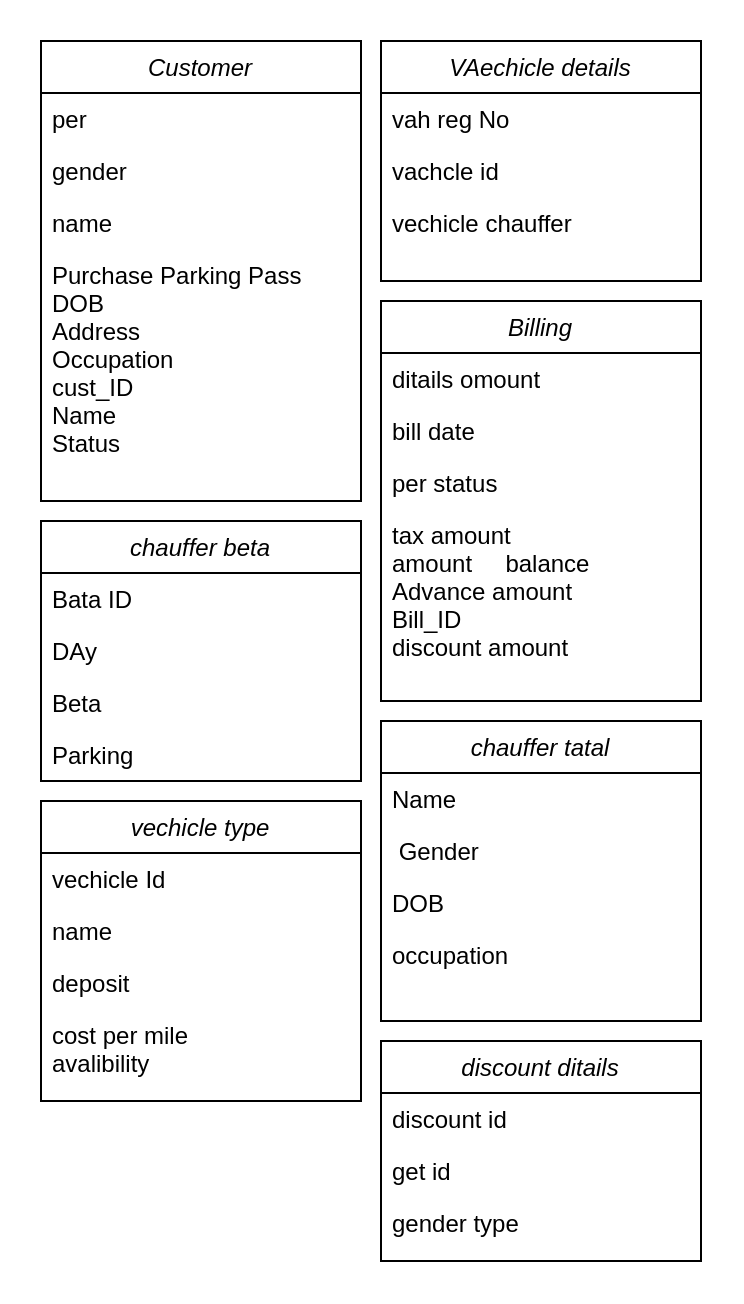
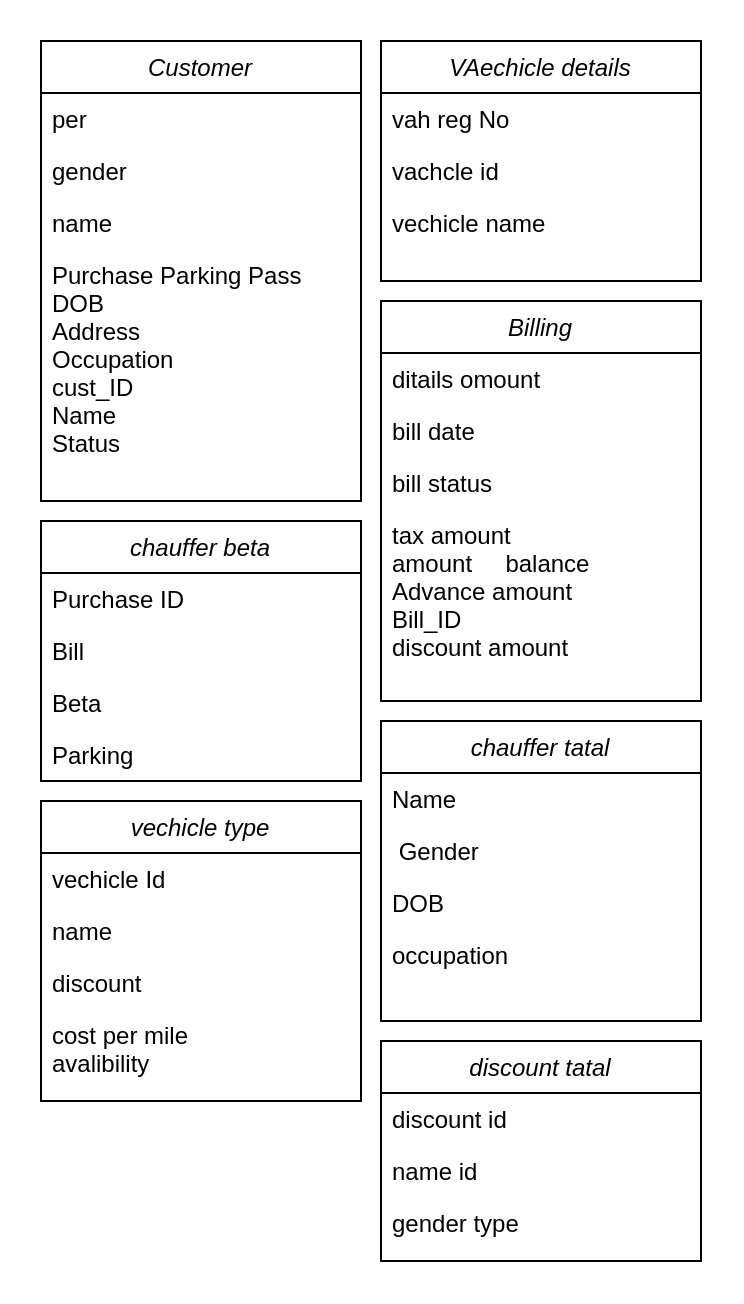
  <mxCell id="0" />
  <mxCell id="1" parent="0" />
  <mxCell id="2" value="Customer" style="swimlane;fontStyle=2;align=center;verticalAlign=top;childLayout=stackLayout;horizontal=1;startSize=26;horizontalStack=0;resizeParent=1;resizeLast=0;collapsible=1;marginBottom=0;rounded=0;shadow=0;strokeWidth=1;" parent="1" vertex="1"><mxGeometry x="20" y="20" width="160" height="230" as="geometry"><mxRectangle x="230" y="140" width="160" height="26" as="alternateBounds" /></mxGeometry></mxCell>
  <mxCell id="3" value="per" style="text;align=left;verticalAlign=top;spacingLeft=4;spacingRight=4;overflow=hidden;rotatable=0;points=[[0,0.5],[1,0.5]];portConstraint=eastwest;" parent="2" vertex="1"><mxGeometry y="26" width="160" height="26" as="geometry" /></mxCell>
  <mxCell id="4" value="gender" style="text;align=left;verticalAlign=top;spacingLeft=4;spacingRight=4;overflow=hidden;rotatable=0;points=[[0,0.5],[1,0.5]];portConstraint=eastwest;rounded=0;shadow=0;html=0;" parent="2" vertex="1"><mxGeometry y="52" width="160" height="26" as="geometry" /></mxCell>
  <mxCell id="5" value="name" style="text;align=left;verticalAlign=top;spacingLeft=4;spacingRight=4;overflow=hidden;rotatable=0;points=[[0,0.5],[1,0.5]];portConstraint=eastwest;rounded=0;shadow=0;html=0;" parent="2" vertex="1"><mxGeometry y="78" width="160" height="26" as="geometry" /></mxCell>
  <mxCell id="6" value="Purchase Parking Pass&#10;DOB&#10;Address&#10;Occupation&#10;cust_ID&#10;Name&#10;Status&#10;" style="text;align=left;verticalAlign=top;spacingLeft=4;spacingRight=4;overflow=hidden;rotatable=0;points=[[0,0.5],[1,0.5]];portConstraint=eastwest;" parent="2" vertex="1"><mxGeometry y="104" width="160" height="126" as="geometry" /></mxCell>
  <mxCell id="7" value="VAechicle details" style="swimlane;fontStyle=2;align=center;verticalAlign=top;childLayout=stackLayout;horizontal=1;startSize=26;horizontalStack=0;resizeParent=1;resizeLast=0;collapsible=1;marginBottom=0;rounded=0;shadow=0;strokeWidth=1;" vertex="1" parent="1"><mxGeometry x="190" y="20" width="160" height="120" as="geometry"><mxRectangle x="230" y="140" width="160" height="26" as="alternateBounds" /></mxGeometry></mxCell>
  <mxCell id="8" value="vah reg No" style="text;align=left;verticalAlign=top;spacingLeft=4;spacingRight=4;overflow=hidden;rotatable=0;points=[[0,0.5],[1,0.5]];portConstraint=eastwest;" vertex="1" parent="7"><mxGeometry y="26" width="160" height="26" as="geometry" /></mxCell>
  <mxCell id="9" value="vachcle id" style="text;align=left;verticalAlign=top;spacingLeft=4;spacingRight=4;overflow=hidden;rotatable=0;points=[[0,0.5],[1,0.5]];portConstraint=eastwest;rounded=0;shadow=0;html=0;" vertex="1" parent="7"><mxGeometry y="52" width="160" height="26" as="geometry" /></mxCell>
- <mxCell id="10" value="vechicle chauffer" style="text;align=left;verticalAlign=top;spacingLeft=4;spacingRight=4;overflow=hidden;rotatable=0;points=[[0,0.5],[1,0.5]];portConstraint=eastwest;rounded=0;shadow=0;html=0;" vertex="1" parent="7"><mxGeometry y="78" width="160" height="26" as="geometry" /></mxCell>
+ <mxCell id="10" value="vechicle name" style="text;align=left;verticalAlign=top;spacingLeft=4;spacingRight=4;overflow=hidden;rotatable=0;points=[[0,0.5],[1,0.5]];portConstraint=eastwest;rounded=0;shadow=0;html=0;" vertex="1" parent="7"><mxGeometry y="78" width="160" height="26" as="geometry" /></mxCell>
  <mxCell id="11" value="Billing" style="swimlane;fontStyle=2;align=center;verticalAlign=top;childLayout=stackLayout;horizontal=1;startSize=26;horizontalStack=0;resizeParent=1;resizeLast=0;collapsible=1;marginBottom=0;rounded=0;shadow=0;strokeWidth=1;" vertex="1" parent="1"><mxGeometry x="190" y="150" width="160" height="200" as="geometry"><mxRectangle x="230" y="140" width="160" height="26" as="alternateBounds" /></mxGeometry></mxCell>
  <mxCell id="12" value="ditails omount" style="text;align=left;verticalAlign=top;spacingLeft=4;spacingRight=4;overflow=hidden;rotatable=0;points=[[0,0.5],[1,0.5]];portConstraint=eastwest;" vertex="1" parent="11"><mxGeometry y="26" width="160" height="26" as="geometry" /></mxCell>
  <mxCell id="13" value="bill date" style="text;align=left;verticalAlign=top;spacingLeft=4;spacingRight=4;overflow=hidden;rotatable=0;points=[[0,0.5],[1,0.5]];portConstraint=eastwest;rounded=0;shadow=0;html=0;" vertex="1" parent="11"><mxGeometry y="52" width="160" height="26" as="geometry" /></mxCell>
- <mxCell id="14" value="per status" style="text;align=left;verticalAlign=top;spacingLeft=4;spacingRight=4;overflow=hidden;rotatable=0;points=[[0,0.5],[1,0.5]];portConstraint=eastwest;rounded=0;shadow=0;html=0;" vertex="1" parent="11"><mxGeometry y="78" width="160" height="26" as="geometry" /></mxCell>
+ <mxCell id="14" value="bill status" style="text;align=left;verticalAlign=top;spacingLeft=4;spacingRight=4;overflow=hidden;rotatable=0;points=[[0,0.5],[1,0.5]];portConstraint=eastwest;rounded=0;shadow=0;html=0;" vertex="1" parent="11"><mxGeometry y="78" width="160" height="26" as="geometry" /></mxCell>
  <mxCell id="15" value="tax amount&#10;amount     balance&#10;Advance amount&#10;Bill_ID&#10;discount amount&#10;" style="text;align=left;verticalAlign=top;spacingLeft=4;spacingRight=4;overflow=hidden;rotatable=0;points=[[0,0.5],[1,0.5]];portConstraint=eastwest;" vertex="1" parent="11"><mxGeometry y="104" width="160" height="76" as="geometry" /></mxCell>
  <mxCell id="16" value="chauffer beta&#10;" style="swimlane;fontStyle=2;align=center;verticalAlign=top;childLayout=stackLayout;horizontal=1;startSize=26;horizontalStack=0;resizeParent=1;resizeLast=0;collapsible=1;marginBottom=0;rounded=0;shadow=0;strokeWidth=1;" vertex="1" parent="1"><mxGeometry x="20" y="260" width="160" height="130" as="geometry"><mxRectangle x="230" y="140" width="160" height="26" as="alternateBounds" /></mxGeometry></mxCell>
- <mxCell id="17" value="Bata ID" style="text;align=left;verticalAlign=top;spacingLeft=4;spacingRight=4;overflow=hidden;rotatable=0;points=[[0,0.5],[1,0.5]];portConstraint=eastwest;" vertex="1" parent="16"><mxGeometry y="26" width="160" height="26" as="geometry" /></mxCell>
- <mxCell id="18" value="DAy" style="text;align=left;verticalAlign=top;spacingLeft=4;spacingRight=4;overflow=hidden;rotatable=0;points=[[0,0.5],[1,0.5]];portConstraint=eastwest;rounded=0;shadow=0;html=0;" vertex="1" parent="16"><mxGeometry y="52" width="160" height="26" as="geometry" /></mxCell>
+ <mxCell id="17" value="Purchase ID" style="text;align=left;verticalAlign=top;spacingLeft=4;spacingRight=4;overflow=hidden;rotatable=0;points=[[0,0.5],[1,0.5]];portConstraint=eastwest;" vertex="1" parent="16"><mxGeometry y="26" width="160" height="26" as="geometry" /></mxCell>
+ <mxCell id="18" value="Bill" style="text;align=left;verticalAlign=top;spacingLeft=4;spacingRight=4;overflow=hidden;rotatable=0;points=[[0,0.5],[1,0.5]];portConstraint=eastwest;rounded=0;shadow=0;html=0;" vertex="1" parent="16"><mxGeometry y="52" width="160" height="26" as="geometry" /></mxCell>
  <mxCell id="19" value="Beta" style="text;align=left;verticalAlign=top;spacingLeft=4;spacingRight=4;overflow=hidden;rotatable=0;points=[[0,0.5],[1,0.5]];portConstraint=eastwest;rounded=0;shadow=0;html=0;" vertex="1" parent="16"><mxGeometry y="78" width="160" height="26" as="geometry" /></mxCell>
  <mxCell id="20" value="Parking" style="text;align=left;verticalAlign=top;spacingLeft=4;spacingRight=4;overflow=hidden;rotatable=0;points=[[0,0.5],[1,0.5]];portConstraint=eastwest;" vertex="1" parent="16"><mxGeometry y="104" width="160" height="16" as="geometry" /></mxCell>
  <mxCell id="21" value="chauffer tatal" style="swimlane;fontStyle=2;align=center;verticalAlign=top;childLayout=stackLayout;horizontal=1;startSize=26;horizontalStack=0;resizeParent=1;resizeLast=0;collapsible=1;marginBottom=0;rounded=0;shadow=0;strokeWidth=1;" vertex="1" parent="1"><mxGeometry x="190" y="360" width="160" height="150" as="geometry"><mxRectangle x="230" y="140" width="160" height="26" as="alternateBounds" /></mxGeometry></mxCell>
  <mxCell id="22" value="Name" style="text;align=left;verticalAlign=top;spacingLeft=4;spacingRight=4;overflow=hidden;rotatable=0;points=[[0,0.5],[1,0.5]];portConstraint=eastwest;" vertex="1" parent="21"><mxGeometry y="26" width="160" height="26" as="geometry" /></mxCell>
  <mxCell id="23" value=" Gender" style="text;align=left;verticalAlign=top;spacingLeft=4;spacingRight=4;overflow=hidden;rotatable=0;points=[[0,0.5],[1,0.5]];portConstraint=eastwest;rounded=0;shadow=0;html=0;" vertex="1" parent="21"><mxGeometry y="52" width="160" height="26" as="geometry" /></mxCell>
  <mxCell id="24" value="DOB" style="text;align=left;verticalAlign=top;spacingLeft=4;spacingRight=4;overflow=hidden;rotatable=0;points=[[0,0.5],[1,0.5]];portConstraint=eastwest;rounded=0;shadow=0;html=0;" vertex="1" parent="21"><mxGeometry y="78" width="160" height="26" as="geometry" /></mxCell>
  <mxCell id="25" value="occupation&#10;Status&#10;" style="text;align=left;verticalAlign=top;spacingLeft=4;spacingRight=4;overflow=hidden;rotatable=0;points=[[0,0.5],[1,0.5]];portConstraint=eastwest;" vertex="1" parent="21"><mxGeometry y="104" width="160" height="16" as="geometry" /></mxCell>
  <mxCell id="26" value="vechicle type" style="swimlane;fontStyle=2;align=center;verticalAlign=top;childLayout=stackLayout;horizontal=1;startSize=26;horizontalStack=0;resizeParent=1;resizeLast=0;collapsible=1;marginBottom=0;rounded=0;shadow=0;strokeWidth=1;" vertex="1" parent="1"><mxGeometry x="20" y="400" width="160" height="150" as="geometry"><mxRectangle x="230" y="140" width="160" height="26" as="alternateBounds" /></mxGeometry></mxCell>
  <mxCell id="27" value="vechicle Id" style="text;align=left;verticalAlign=top;spacingLeft=4;spacingRight=4;overflow=hidden;rotatable=0;points=[[0,0.5],[1,0.5]];portConstraint=eastwest;" vertex="1" parent="26"><mxGeometry y="26" width="160" height="26" as="geometry" /></mxCell>
  <mxCell id="28" value="name" style="text;align=left;verticalAlign=top;spacingLeft=4;spacingRight=4;overflow=hidden;rotatable=0;points=[[0,0.5],[1,0.5]];portConstraint=eastwest;rounded=0;shadow=0;html=0;" vertex="1" parent="26"><mxGeometry y="52" width="160" height="26" as="geometry" /></mxCell>
- <mxCell id="29" value="deposit" style="text;align=left;verticalAlign=top;spacingLeft=4;spacingRight=4;overflow=hidden;rotatable=0;points=[[0,0.5],[1,0.5]];portConstraint=eastwest;rounded=0;shadow=0;html=0;" vertex="1" parent="26"><mxGeometry y="78" width="160" height="26" as="geometry" /></mxCell>
+ <mxCell id="29" value="discount" style="text;align=left;verticalAlign=top;spacingLeft=4;spacingRight=4;overflow=hidden;rotatable=0;points=[[0,0.5],[1,0.5]];portConstraint=eastwest;rounded=0;shadow=0;html=0;" vertex="1" parent="26"><mxGeometry y="78" width="160" height="26" as="geometry" /></mxCell>
  <mxCell id="30" value="cost per mile&#10;avalibility&#10;" style="text;align=left;verticalAlign=top;spacingLeft=4;spacingRight=4;overflow=hidden;rotatable=0;points=[[0,0.5],[1,0.5]];portConstraint=eastwest;" vertex="1" parent="26"><mxGeometry y="104" width="160" height="36" as="geometry" /></mxCell>
- <mxCell id="31" value="discount ditails" style="swimlane;fontStyle=2;align=center;verticalAlign=top;childLayout=stackLayout;horizontal=1;startSize=26;horizontalStack=0;resizeParent=1;resizeLast=0;collapsible=1;marginBottom=0;rounded=0;shadow=0;strokeWidth=1;" vertex="1" parent="1"><mxGeometry x="190" y="520" width="160" height="110" as="geometry"><mxRectangle x="230" y="140" width="160" height="26" as="alternateBounds" /></mxGeometry></mxCell>
+ <mxCell id="31" value="discount tatal" style="swimlane;fontStyle=2;align=center;verticalAlign=top;childLayout=stackLayout;horizontal=1;startSize=26;horizontalStack=0;resizeParent=1;resizeLast=0;collapsible=1;marginBottom=0;rounded=0;shadow=0;strokeWidth=1;" vertex="1" parent="1"><mxGeometry x="190" y="520" width="160" height="110" as="geometry"><mxRectangle x="230" y="140" width="160" height="26" as="alternateBounds" /></mxGeometry></mxCell>
  <mxCell id="32" value="discount id" style="text;align=left;verticalAlign=top;spacingLeft=4;spacingRight=4;overflow=hidden;rotatable=0;points=[[0,0.5],[1,0.5]];portConstraint=eastwest;" vertex="1" parent="31"><mxGeometry y="26" width="160" height="26" as="geometry" /></mxCell>
- <mxCell id="33" value="get id" style="text;align=left;verticalAlign=top;spacingLeft=4;spacingRight=4;overflow=hidden;rotatable=0;points=[[0,0.5],[1,0.5]];portConstraint=eastwest;rounded=0;shadow=0;html=0;" vertex="1" parent="31"><mxGeometry y="52" width="160" height="26" as="geometry" /></mxCell>
+ <mxCell id="33" value="name id" style="text;align=left;verticalAlign=top;spacingLeft=4;spacingRight=4;overflow=hidden;rotatable=0;points=[[0,0.5],[1,0.5]];portConstraint=eastwest;rounded=0;shadow=0;html=0;" vertex="1" parent="31"><mxGeometry y="52" width="160" height="26" as="geometry" /></mxCell>
  <mxCell id="34" value="gender type" style="text;align=left;verticalAlign=top;spacingLeft=4;spacingRight=4;overflow=hidden;rotatable=0;points=[[0,0.5],[1,0.5]];portConstraint=eastwest;rounded=0;shadow=0;html=0;" vertex="1" parent="31"><mxGeometry y="78" width="160" height="26" as="geometry" /></mxCell>
